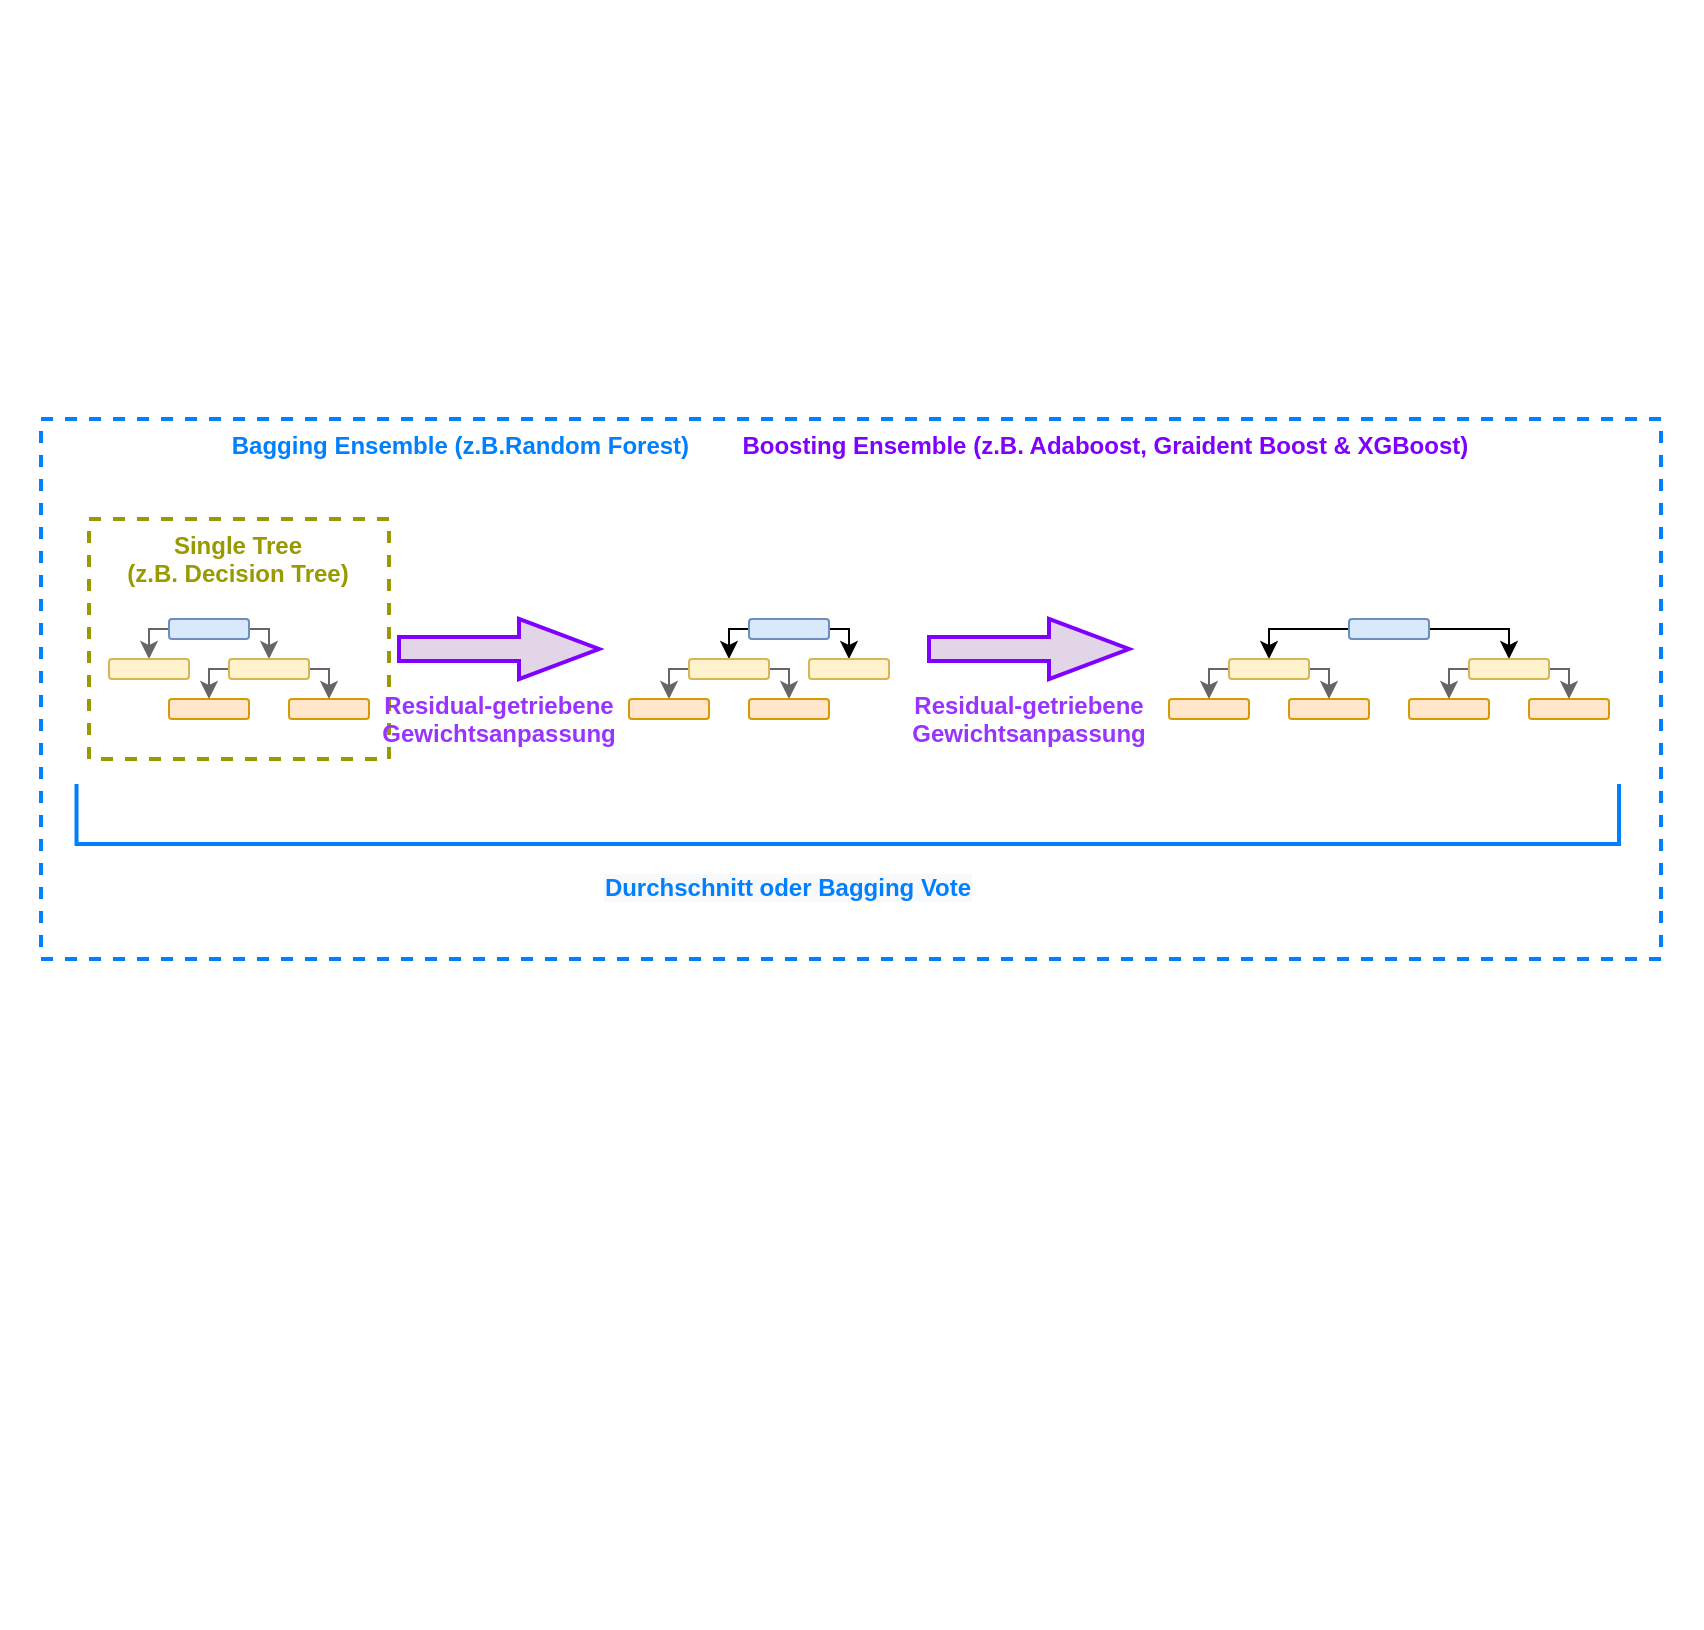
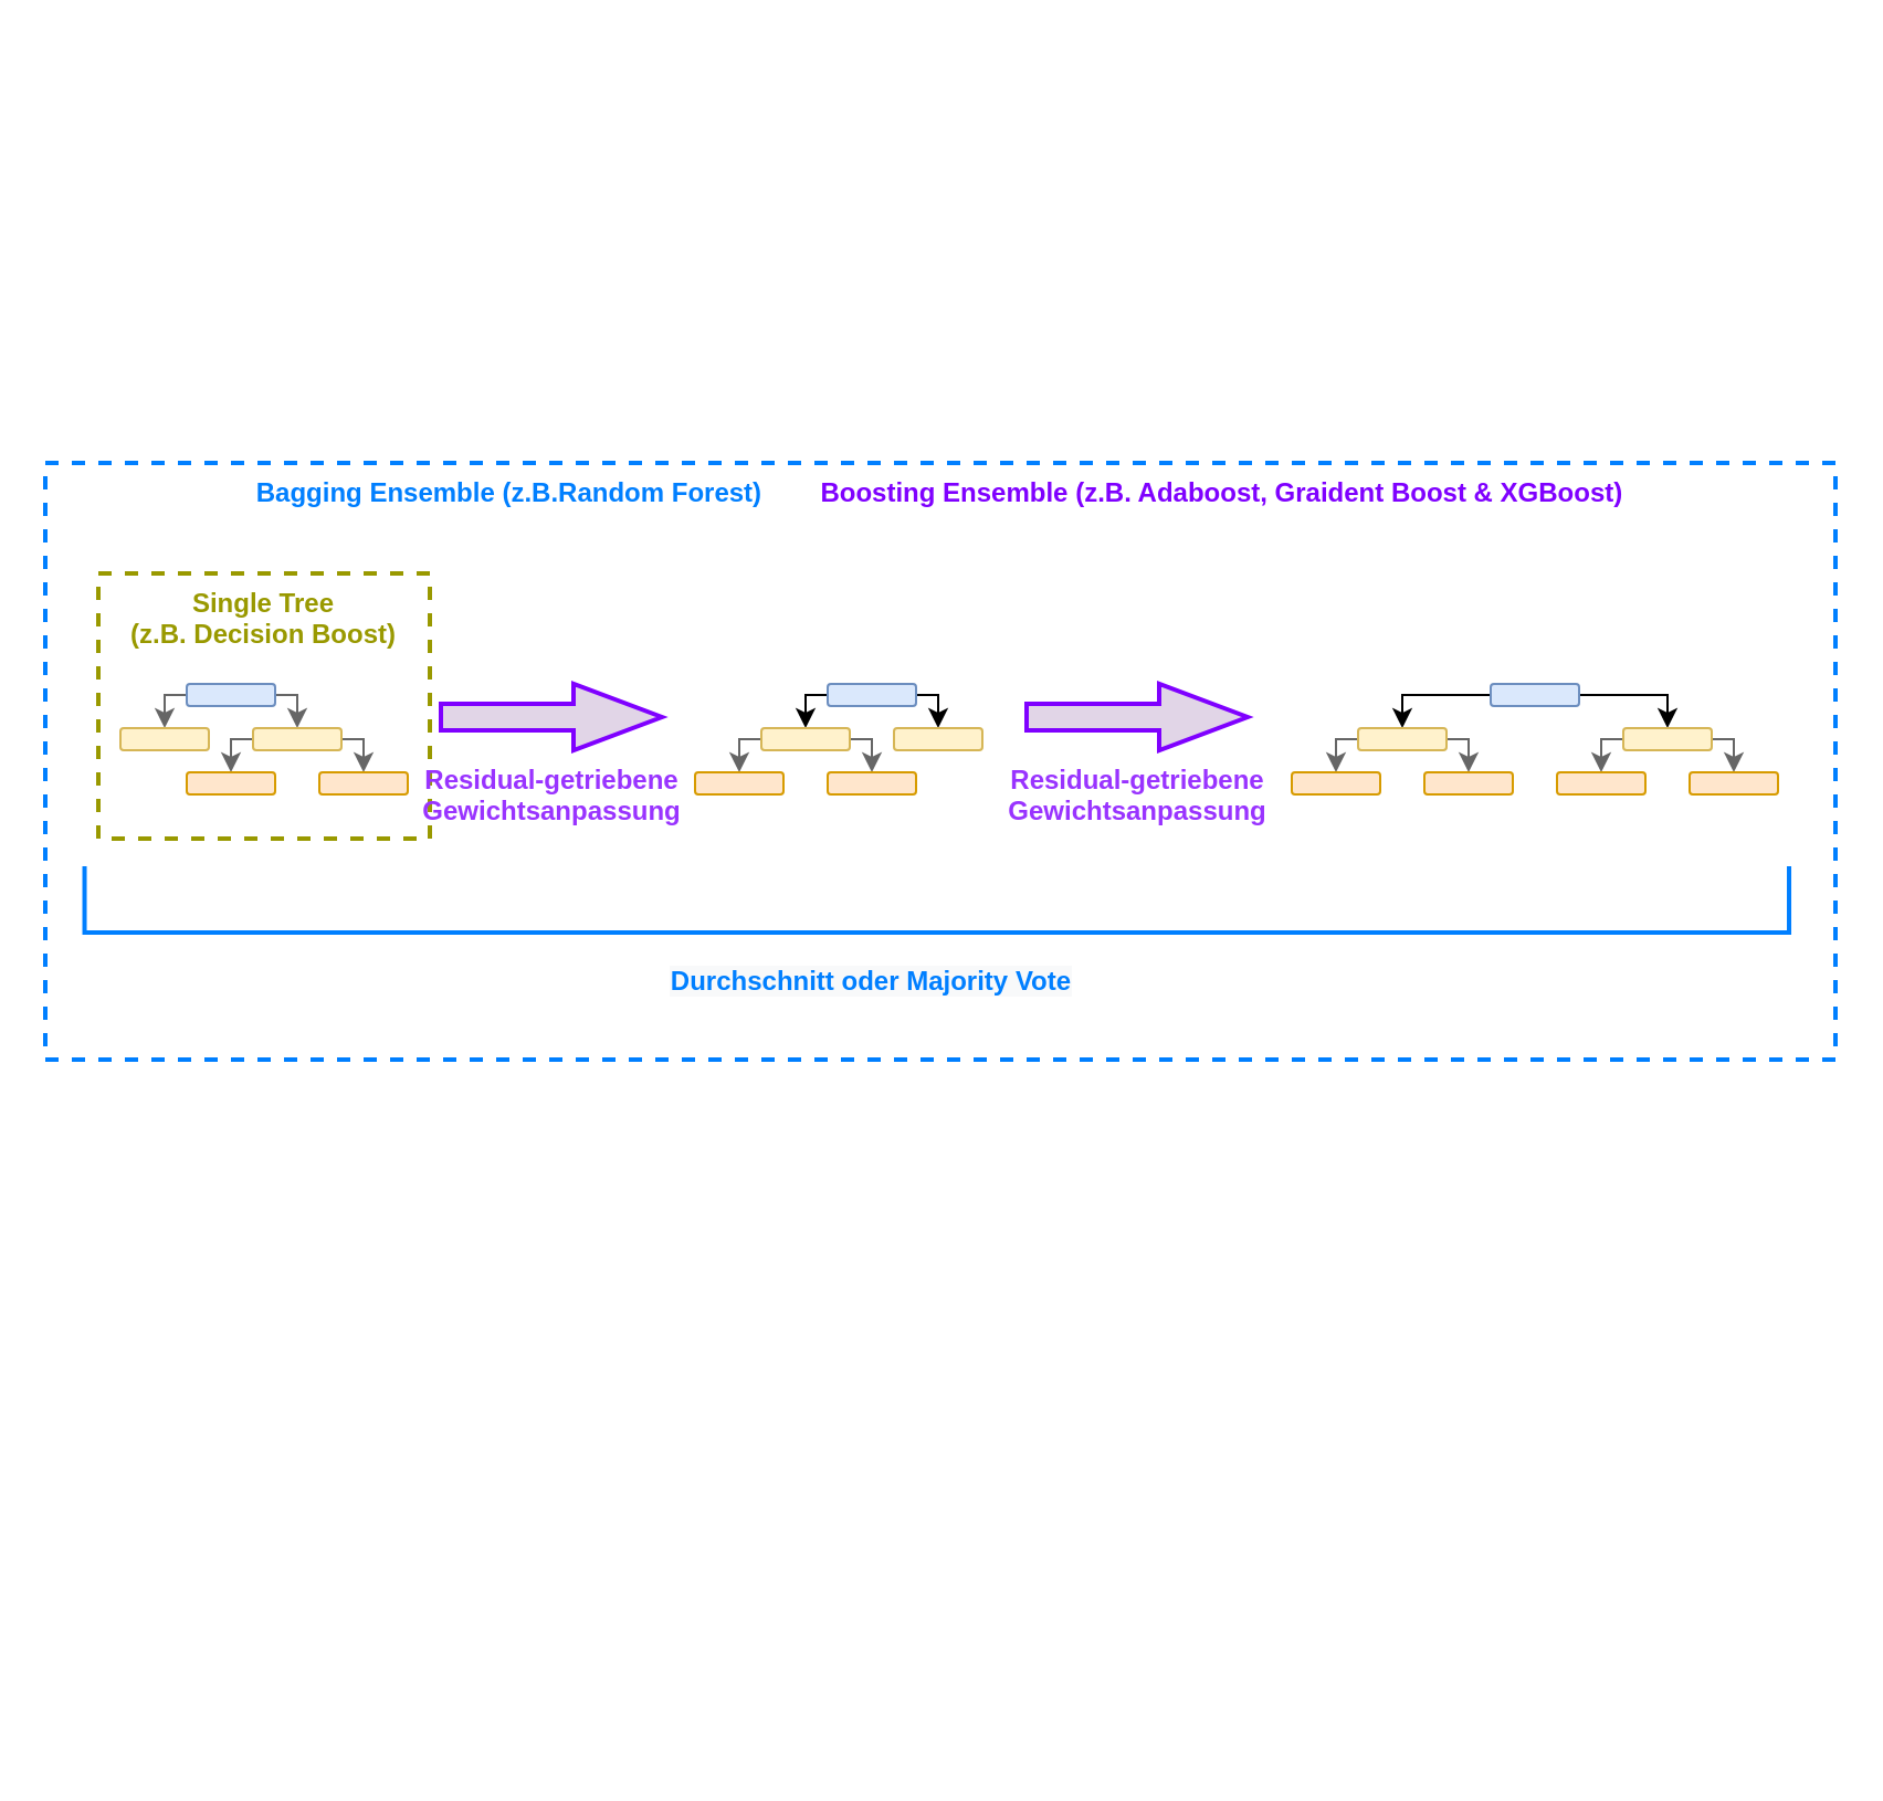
  <mxCell id="0" />
  <mxCell id="1" parent="0" />
  <mxCell id="2" value="&lt;b&gt;&lt;font color=&quot;#007fff&quot;&gt;Bagging Ensemble (z.B.Random Forest)&lt;/font&gt;&lt;/b&gt;&amp;nbsp; &amp;nbsp; &amp;nbsp; &amp;nbsp; &lt;font color=&quot;#7f00ff&quot;&gt;&lt;b&gt;Boosting Ensemble (z.B. Adaboost, Graident Boost &amp;amp; XGBoost)&lt;/b&gt;&lt;/font&gt;" style="rounded=0;whiteSpace=wrap;html=1;fillColor=none;strokeColor=#007FFF;strokeWidth=2;dashed=1;verticalAlign=top;" vertex="1" parent="1"><mxGeometry x="20" y="209" width="810" height="270" as="geometry" /></mxCell>
- <mxCell id="3" value="&lt;b&gt;&lt;font color=&quot;#999900&quot;&gt;Single Tree &lt;br&gt;(z.B. Decision Tree)&lt;/font&gt;&lt;/b&gt;" style="rounded=0;whiteSpace=wrap;html=1;fillColor=none;strokeColor=#999900;strokeWidth=2;dashed=1;verticalAlign=top;" vertex="1" parent="1"><mxGeometry x="44" y="259" width="150" height="120" as="geometry" /></mxCell>
+ <mxCell id="3" value="&lt;b&gt;&lt;font color=&quot;#999900&quot;&gt;Single Tree &lt;br&gt;(z.B. Decision Boost)&lt;/font&gt;&lt;/b&gt;" style="rounded=0;whiteSpace=wrap;html=1;fillColor=none;strokeColor=#999900;strokeWidth=2;dashed=1;verticalAlign=top;" vertex="1" parent="1"><mxGeometry x="44" y="259" width="150" height="120" as="geometry" /></mxCell>
  <mxCell id="4" style="edgeStyle=orthogonalEdgeStyle;rounded=0;orthogonalLoop=1;jettySize=auto;html=1;entryX=0.5;entryY=0;entryDx=0;entryDy=0;exitX=0;exitY=0.5;exitDx=0;exitDy=0;fillColor=#f5f5f5;strokeColor=#666666;" edge="1" parent="1" source="6" target="7"><mxGeometry relative="1" as="geometry" /></mxCell>
  <mxCell id="5" style="edgeStyle=orthogonalEdgeStyle;rounded=0;orthogonalLoop=1;jettySize=auto;html=1;entryX=0.5;entryY=0;entryDx=0;entryDy=0;exitX=1;exitY=0.5;exitDx=0;exitDy=0;fillColor=#f5f5f5;strokeColor=#666666;" edge="1" parent="1" source="6" target="10"><mxGeometry relative="1" as="geometry" /></mxCell>
  <mxCell id="6" value="" style="rounded=1;whiteSpace=wrap;html=1;fillColor=#dae8fc;strokeColor=#6c8ebf;" vertex="1" parent="1"><mxGeometry x="84" y="309" width="40" height="10" as="geometry" /></mxCell>
  <mxCell id="7" value="" style="rounded=1;whiteSpace=wrap;html=1;fillColor=#fff2cc;strokeColor=#d6b656;" vertex="1" parent="1"><mxGeometry x="54" y="329" width="40" height="10" as="geometry" /></mxCell>
  <mxCell id="8" style="edgeStyle=orthogonalEdgeStyle;rounded=0;orthogonalLoop=1;jettySize=auto;html=1;entryX=0.5;entryY=0;entryDx=0;entryDy=0;exitX=0;exitY=0.5;exitDx=0;exitDy=0;fillColor=#f5f5f5;strokeColor=#666666;" edge="1" parent="1" source="10" target="11"><mxGeometry relative="1" as="geometry" /></mxCell>
  <mxCell id="9" style="edgeStyle=orthogonalEdgeStyle;rounded=0;orthogonalLoop=1;jettySize=auto;html=1;entryX=0.5;entryY=0;entryDx=0;entryDy=0;exitX=1;exitY=0.5;exitDx=0;exitDy=0;fillColor=#f5f5f5;strokeColor=#666666;" edge="1" parent="1" source="10" target="12"><mxGeometry relative="1" as="geometry" /></mxCell>
  <mxCell id="10" value="" style="rounded=1;whiteSpace=wrap;html=1;fillColor=#fff2cc;strokeColor=#d6b656;" vertex="1" parent="1"><mxGeometry x="114" y="329" width="40" height="10" as="geometry" /></mxCell>
  <mxCell id="11" value="" style="rounded=1;whiteSpace=wrap;html=1;fillColor=#ffe6cc;strokeColor=#d79b00;" vertex="1" parent="1"><mxGeometry x="84" y="349" width="40" height="10" as="geometry" /></mxCell>
  <mxCell id="12" value="" style="rounded=1;whiteSpace=wrap;html=1;fillColor=#ffe6cc;strokeColor=#d79b00;" vertex="1" parent="1"><mxGeometry x="144" y="349" width="40" height="10" as="geometry" /></mxCell>
  <mxCell id="13" value="" style="strokeWidth=2;html=1;shape=mxgraph.flowchart.annotation_1;align=left;pointerEvents=1;fillColor=none;rotation=-90;strokeColor=#007FFF;" vertex="1" parent="1"><mxGeometry x="408.38" y="20.88" width="30" height="771.25" as="geometry" /></mxCell>
- <mxCell id="14" value="&lt;b style=&quot;font-family: &amp;#34;helvetica&amp;#34; ; font-size: 12px ; font-style: normal ; letter-spacing: normal ; text-align: left ; text-indent: 0px ; text-transform: none ; word-spacing: 0px ; background-color: rgb(248 , 249 , 250)&quot;&gt;&lt;font color=&quot;#007fff&quot;&gt;Durchschnitt oder Bagging Vote&lt;/font&gt;&lt;/b&gt;" style="text;html=1;strokeColor=none;fillColor=none;align=center;verticalAlign=middle;whiteSpace=wrap;rounded=0;fontColor=#CCCC00;" vertex="1" parent="1"><mxGeometry x="289" y="429" width="210" height="30" as="geometry" /></mxCell>
+ <mxCell id="14" value="&lt;b style=&quot;font-family: &amp;#34;helvetica&amp;#34; ; font-size: 12px ; font-style: normal ; letter-spacing: normal ; text-align: left ; text-indent: 0px ; text-transform: none ; word-spacing: 0px ; background-color: rgb(248 , 249 , 250)&quot;&gt;&lt;font color=&quot;#007fff&quot;&gt;Durchschnitt oder Majority Vote&lt;/font&gt;&lt;/b&gt;" style="text;html=1;strokeColor=none;fillColor=none;align=center;verticalAlign=middle;whiteSpace=wrap;rounded=0;fontColor=#CCCC00;" vertex="1" parent="1"><mxGeometry x="289" y="429" width="210" height="30" as="geometry" /></mxCell>
  <mxCell id="15" value="&lt;font color=&quot;#9933ff&quot;&gt;&lt;b&gt;Residual-getriebene&lt;br&gt;Gewichtsanpassung&lt;/b&gt;&lt;/font&gt;" style="verticalLabelPosition=bottom;verticalAlign=top;html=1;strokeWidth=2;shape=mxgraph.arrows2.arrow;dy=0.6;dx=40;notch=0;fillColor=#e1d5e7;strokeColor=#7F00FF;" vertex="1" parent="1"><mxGeometry x="199" y="309" width="100" height="30" as="geometry" /></mxCell>
  <mxCell id="16" value="&lt;font color=&quot;#9933ff&quot;&gt;&lt;b&gt;Residual-getriebene&lt;br&gt;Gewichtsanpassung&lt;/b&gt;&lt;/font&gt;" style="verticalLabelPosition=bottom;verticalAlign=top;html=1;strokeWidth=2;shape=mxgraph.arrows2.arrow;dy=0.6;dx=40;notch=0;fillColor=#e1d5e7;strokeColor=#7F00FF;" vertex="1" parent="1"><mxGeometry x="464" y="309" width="100" height="30" as="geometry" /></mxCell>
  <mxCell id="17" style="edgeStyle=orthogonalEdgeStyle;rounded=0;orthogonalLoop=1;jettySize=auto;html=1;entryX=0.5;entryY=0;entryDx=0;entryDy=0;fontColor=#7F00FF;exitX=1;exitY=0.5;exitDx=0;exitDy=0;" edge="1" parent="1" source="19" target="20"><mxGeometry relative="1" as="geometry" /></mxCell>
  <mxCell id="18" style="edgeStyle=orthogonalEdgeStyle;rounded=0;orthogonalLoop=1;jettySize=auto;html=1;entryX=0.5;entryY=0;entryDx=0;entryDy=0;fontColor=#7F00FF;exitX=0;exitY=0.5;exitDx=0;exitDy=0;" edge="1" parent="1" source="19" target="23"><mxGeometry relative="1" as="geometry" /></mxCell>
  <mxCell id="19" value="" style="rounded=1;whiteSpace=wrap;html=1;fillColor=#dae8fc;strokeColor=#6c8ebf;" vertex="1" parent="1"><mxGeometry x="374" y="309" width="40" height="10" as="geometry" /></mxCell>
  <mxCell id="20" value="" style="rounded=1;whiteSpace=wrap;html=1;fillColor=#fff2cc;strokeColor=#d6b656;" vertex="1" parent="1"><mxGeometry x="404" y="329" width="40" height="10" as="geometry" /></mxCell>
  <mxCell id="21" style="edgeStyle=orthogonalEdgeStyle;rounded=0;orthogonalLoop=1;jettySize=auto;html=1;entryX=0.5;entryY=0;entryDx=0;entryDy=0;exitX=0;exitY=0.5;exitDx=0;exitDy=0;fillColor=#f5f5f5;strokeColor=#666666;" edge="1" parent="1" source="23" target="24"><mxGeometry relative="1" as="geometry" /></mxCell>
  <mxCell id="22" style="edgeStyle=orthogonalEdgeStyle;rounded=0;orthogonalLoop=1;jettySize=auto;html=1;entryX=0.5;entryY=0;entryDx=0;entryDy=0;exitX=1;exitY=0.5;exitDx=0;exitDy=0;fillColor=#f5f5f5;strokeColor=#666666;" edge="1" parent="1" source="23" target="25"><mxGeometry relative="1" as="geometry" /></mxCell>
  <mxCell id="23" value="" style="rounded=1;whiteSpace=wrap;html=1;fillColor=#fff2cc;strokeColor=#d6b656;" vertex="1" parent="1"><mxGeometry x="344" y="329" width="40" height="10" as="geometry" /></mxCell>
  <mxCell id="24" value="" style="rounded=1;whiteSpace=wrap;html=1;fillColor=#ffe6cc;strokeColor=#d79b00;" vertex="1" parent="1"><mxGeometry x="314" y="349" width="40" height="10" as="geometry" /></mxCell>
  <mxCell id="25" value="" style="rounded=1;whiteSpace=wrap;html=1;fillColor=#ffe6cc;strokeColor=#d79b00;" vertex="1" parent="1"><mxGeometry x="374" y="349" width="40" height="10" as="geometry" /></mxCell>
  <mxCell id="26" style="edgeStyle=orthogonalEdgeStyle;rounded=0;orthogonalLoop=1;jettySize=auto;html=1;entryX=0.5;entryY=0;entryDx=0;entryDy=0;fontColor=#7F00FF;exitX=0;exitY=0.5;exitDx=0;exitDy=0;" edge="1" parent="1" source="28" target="31"><mxGeometry relative="1" as="geometry"><Array as="points"><mxPoint x="634" y="314" /></Array></mxGeometry></mxCell>
  <mxCell id="27" style="edgeStyle=orthogonalEdgeStyle;rounded=0;orthogonalLoop=1;jettySize=auto;html=1;entryX=0.5;entryY=0;entryDx=0;entryDy=0;fontColor=#7F00FF;" edge="1" parent="1" source="28" target="36"><mxGeometry relative="1" as="geometry"><Array as="points"><mxPoint x="754" y="314" /></Array></mxGeometry></mxCell>
  <mxCell id="28" value="" style="rounded=1;whiteSpace=wrap;html=1;fillColor=#dae8fc;strokeColor=#6c8ebf;" vertex="1" parent="1"><mxGeometry x="674" y="309" width="40" height="10" as="geometry" /></mxCell>
  <mxCell id="29" style="edgeStyle=orthogonalEdgeStyle;rounded=0;orthogonalLoop=1;jettySize=auto;html=1;entryX=0.5;entryY=0;entryDx=0;entryDy=0;exitX=0;exitY=0.5;exitDx=0;exitDy=0;fillColor=#f5f5f5;strokeColor=#666666;" edge="1" parent="1" source="31" target="32"><mxGeometry relative="1" as="geometry" /></mxCell>
  <mxCell id="30" style="edgeStyle=orthogonalEdgeStyle;rounded=0;orthogonalLoop=1;jettySize=auto;html=1;entryX=0.5;entryY=0;entryDx=0;entryDy=0;exitX=1;exitY=0.5;exitDx=0;exitDy=0;fillColor=#f5f5f5;strokeColor=#666666;" edge="1" parent="1" source="31" target="33"><mxGeometry relative="1" as="geometry" /></mxCell>
  <mxCell id="31" value="" style="rounded=1;whiteSpace=wrap;html=1;fillColor=#fff2cc;strokeColor=#d6b656;" vertex="1" parent="1"><mxGeometry x="614" y="329" width="40" height="10" as="geometry" /></mxCell>
  <mxCell id="32" value="" style="rounded=1;whiteSpace=wrap;html=1;fillColor=#ffe6cc;strokeColor=#d79b00;" vertex="1" parent="1"><mxGeometry x="584" y="349" width="40" height="10" as="geometry" /></mxCell>
  <mxCell id="33" value="" style="rounded=1;whiteSpace=wrap;html=1;fillColor=#ffe6cc;strokeColor=#d79b00;" vertex="1" parent="1"><mxGeometry x="644" y="349" width="40" height="10" as="geometry" /></mxCell>
  <mxCell id="34" style="edgeStyle=orthogonalEdgeStyle;rounded=0;orthogonalLoop=1;jettySize=auto;html=1;entryX=0.5;entryY=0;entryDx=0;entryDy=0;exitX=0;exitY=0.5;exitDx=0;exitDy=0;fillColor=#f5f5f5;strokeColor=#666666;" edge="1" parent="1" source="36" target="37"><mxGeometry relative="1" as="geometry" /></mxCell>
  <mxCell id="35" style="edgeStyle=orthogonalEdgeStyle;rounded=0;orthogonalLoop=1;jettySize=auto;html=1;entryX=0.5;entryY=0;entryDx=0;entryDy=0;exitX=1;exitY=0.5;exitDx=0;exitDy=0;fillColor=#f5f5f5;strokeColor=#666666;" edge="1" parent="1" source="36" target="38"><mxGeometry relative="1" as="geometry" /></mxCell>
  <mxCell id="36" value="" style="rounded=1;whiteSpace=wrap;html=1;fillColor=#fff2cc;strokeColor=#d6b656;" vertex="1" parent="1"><mxGeometry x="734" y="329" width="40" height="10" as="geometry" /></mxCell>
  <mxCell id="37" value="" style="rounded=1;whiteSpace=wrap;html=1;fillColor=#ffe6cc;strokeColor=#d79b00;" vertex="1" parent="1"><mxGeometry x="704" y="349" width="40" height="10" as="geometry" /></mxCell>
  <mxCell id="38" value="" style="rounded=1;whiteSpace=wrap;html=1;fillColor=#ffe6cc;strokeColor=#d79b00;" vertex="1" parent="1"><mxGeometry x="764" y="349" width="40" height="10" as="geometry" /></mxCell>
